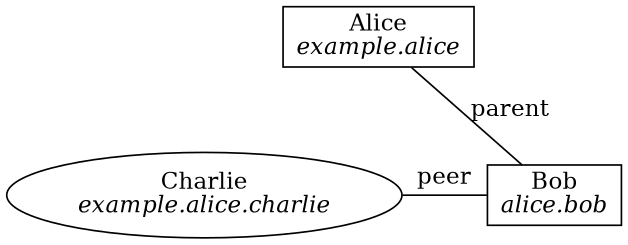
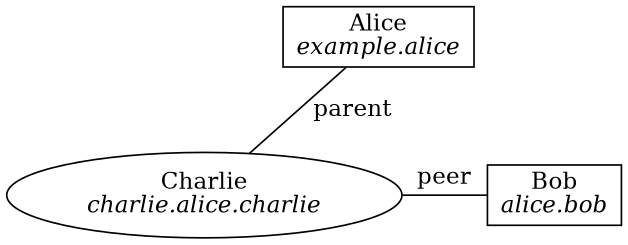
  graph {
    node [shape=box]
    n1 [label=<Bob<br /><i>alice.bob</i>>]
-   n2 [label=<Charlie<br /><i>example.alice.charlie</i>> shape=oval]
+   n2 [label=<Charlie<br /><i>charlie.alice.charlie</i>> shape=oval]
    n3 [label=<Alice<br /><i>example.alice</i>>]
    subgraph sub_1 {
      rank=same
      n1
      n2
    }
    n2 -- n1 [label=peer]
-   n3 -- n1 [label=parent]
+   n3 -- n2 [label=parent]
  }
